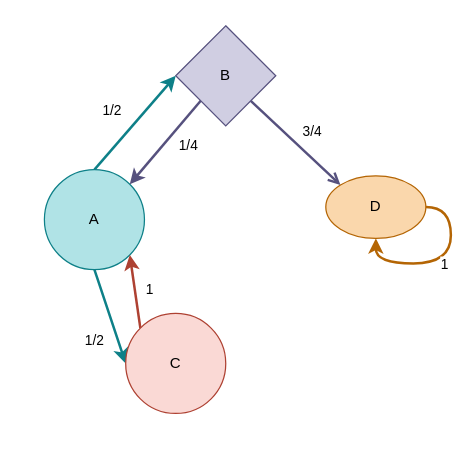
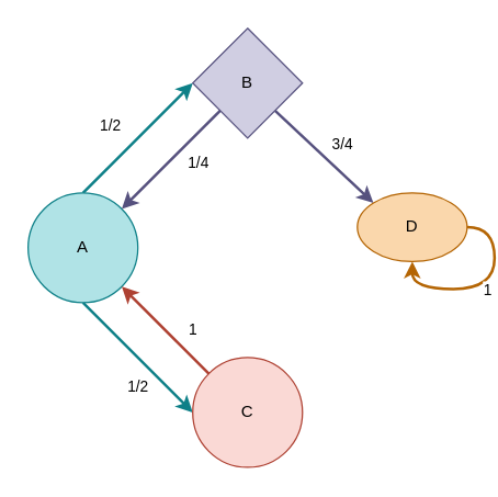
  <mxCell id="0" />
  <mxCell id="1" parent="0" />
  <mxCell id="2" style="rounded=0;orthogonalLoop=1;jettySize=auto;html=1;exitX=0.5;exitY=0;exitDx=0;exitDy=0;entryX=0;entryY=0.5;entryDx=0;entryDy=0;fillColor=#b0e3e6;strokeColor=#0e8088;strokeWidth=2;" parent="1" source="6" target="11" edge="1"><mxGeometry relative="1" as="geometry" /></mxCell>
  <mxCell id="3" value="&lt;div&gt;1/2&lt;/div&gt;" style="edgeLabel;html=1;align=center;verticalAlign=middle;resizable=0;points=[];" parent="2" vertex="1" connectable="0"><mxGeometry x="-0.125" y="1" relative="1" as="geometry"><mxPoint x="-14" y="-14" as="offset" /></mxGeometry></mxCell>
  <mxCell id="4" style="rounded=0;orthogonalLoop=1;jettySize=auto;html=1;exitX=0.5;exitY=1;exitDx=0;exitDy=0;entryX=0;entryY=0.5;entryDx=0;entryDy=0;fillColor=#b0e3e6;strokeColor=#0e8088;strokeWidth=2;" parent="1" source="6" target="14" edge="1"><mxGeometry relative="1" as="geometry" /></mxCell>
  <mxCell id="5" value="1/2" style="edgeLabel;html=1;align=center;verticalAlign=middle;resizable=0;points=[];" parent="4" vertex="1" connectable="0"><mxGeometry x="0.475" y="-1" relative="1" as="geometry"><mxPoint x="-18" y="1" as="offset" /></mxGeometry></mxCell>
- <mxCell id="6" value="A" style="ellipse;whiteSpace=wrap;html=1;aspect=fixed;fillColor=#b0e3e6;strokeColor=#0e8088;" parent="1" vertex="1"><mxGeometry x="35" y="135" width="80" height="80" as="geometry" /></mxCell>
- <mxCell id="7" style="rounded=0;orthogonalLoop=1;jettySize=auto;html=1;exitX=1;exitY=1;exitDx=0;exitDy=0;entryX=0;entryY=0;entryDx=0;entryDy=0;fillColor=#d0cee2;strokeColor=#56517e;strokeWidth=2;endArrow=open;" parent="1" source="11" target="15" edge="1"><mxGeometry relative="1" as="geometry" /></mxCell>
+ <mxCell id="6" value="A" style="ellipse;whiteSpace=wrap;html=1;aspect=fixed;fillColor=#b0e3e6;strokeColor=#0e8088;" parent="1" vertex="1"><mxGeometry x="20" y="140" width="80" height="80" as="geometry" /></mxCell>
+ <mxCell id="7" style="rounded=0;orthogonalLoop=1;jettySize=auto;html=1;exitX=1;exitY=1;exitDx=0;exitDy=0;entryX=0;entryY=0;entryDx=0;entryDy=0;fillColor=#d0cee2;strokeColor=#56517e;strokeWidth=2;" parent="1" source="11" target="15" edge="1"><mxGeometry relative="1" as="geometry" /></mxCell>
  <mxCell id="8" value="3/4" style="edgeLabel;html=1;align=center;verticalAlign=middle;resizable=0;points=[];" parent="7" vertex="1" connectable="0"><mxGeometry x="0.588" y="4" relative="1" as="geometry"><mxPoint x="-11" y="-26" as="offset" /></mxGeometry></mxCell>
  <mxCell id="9" style="rounded=0;orthogonalLoop=1;jettySize=auto;html=1;exitX=0;exitY=1;exitDx=0;exitDy=0;entryX=1;entryY=0;entryDx=0;entryDy=0;fillColor=#d0cee2;strokeColor=#56517e;strokeWidth=2;" parent="1" source="11" target="6" edge="1"><mxGeometry relative="1" as="geometry" /></mxCell>
  <mxCell id="10" value="1/4" style="edgeLabel;html=1;align=center;verticalAlign=middle;resizable=0;points=[];" parent="9" vertex="1" connectable="0"><mxGeometry x="-0.212" y="4" relative="1" as="geometry"><mxPoint x="9" y="6" as="offset" /></mxGeometry></mxCell>
  <mxCell id="11" value="B" style="rhombus;whiteSpace=wrap;html=1;aspect=fixed;fillColor=#d0cee2;strokeColor=#56517e;" parent="1" vertex="1"><mxGeometry x="140" y="20" width="80" height="80" as="geometry" /></mxCell>
  <mxCell id="12" style="rounded=0;orthogonalLoop=1;jettySize=auto;html=1;exitX=0;exitY=0;exitDx=0;exitDy=0;entryX=1;entryY=1;entryDx=0;entryDy=0;fillColor=#fad9d5;strokeColor=#ae4132;strokeWidth=2;" parent="1" source="14" target="6" edge="1"><mxGeometry relative="1" as="geometry" /></mxCell>
  <mxCell id="13" value="1" style="edgeLabel;html=1;align=center;verticalAlign=middle;resizable=0;points=[];" parent="12" vertex="1" connectable="0"><mxGeometry x="-0.305" relative="1" as="geometry"><mxPoint x="10" y="-10" as="offset" /></mxGeometry></mxCell>
- <mxCell id="14" value="C" style="ellipse;whiteSpace=wrap;html=1;aspect=fixed;fillColor=#fad9d5;strokeColor=#ae4132;" parent="1" vertex="1"><mxGeometry x="100" y="250" width="80" height="80" as="geometry" /></mxCell>
+ <mxCell id="14" value="C" style="ellipse;whiteSpace=wrap;html=1;aspect=fixed;fillColor=#fad9d5;strokeColor=#ae4132;" parent="1" vertex="1"><mxGeometry x="140" y="260" width="80" height="80" as="geometry" /></mxCell>
  <mxCell id="15" value="D" style="ellipse;whiteSpace=wrap;html=1;aspect=fixed;fillColor=#fad7ac;strokeColor=#b46504;" parent="1" vertex="1"><mxGeometry x="260" y="140" width="80" height="50" as="geometry" /></mxCell>
  <mxCell id="16" style="edgeStyle=orthogonalEdgeStyle;rounded=0;orthogonalLoop=1;jettySize=auto;html=1;exitX=1;exitY=0.5;exitDx=0;exitDy=0;entryX=0.5;entryY=1;entryDx=0;entryDy=0;curved=1;fillColor=#fad7ac;strokeColor=#b46504;strokeWidth=2;" parent="1" source="15" target="15" edge="1"><mxGeometry relative="1" as="geometry" /></mxCell>
  <mxCell id="17" value="&lt;div&gt;1&lt;/div&gt;" style="edgeLabel;html=1;align=center;verticalAlign=middle;resizable=0;points=[];" parent="16" vertex="1" connectable="0"><mxGeometry x="0.163" y="-4" relative="1" as="geometry"><mxPoint x="13" y="4" as="offset" /></mxGeometry></mxCell>
